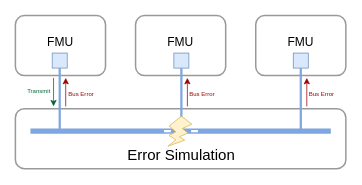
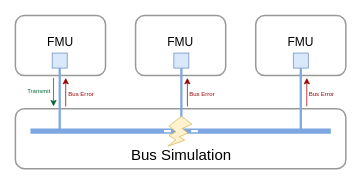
  <mxCell id="0" />
  <mxCell id="1" parent="0" />
  <mxCell id="2" value="" style="rounded=1;whiteSpace=wrap;html=1;strokeColor=#999999;strokeWidth=2;" parent="1" vertex="1"><mxGeometry x="20" y="20" width="120" height="80" as="geometry" /></mxCell>
  <mxCell id="3" value="" style="rounded=1;whiteSpace=wrap;html=1;strokeColor=#999999;strokeWidth=2;" parent="1" vertex="1"><mxGeometry x="180" y="20" width="120" height="80" as="geometry" /></mxCell>
  <mxCell id="4" value="" style="rounded=0;whiteSpace=wrap;html=1;fillColor=#dae8fc;strokeColor=#6c8ebf;" parent="1" vertex="1"><mxGeometry x="69" y="70" width="20" height="20" as="geometry" /></mxCell>
  <mxCell id="5" value="" style="rounded=0;whiteSpace=wrap;html=1;fillColor=#dae8fc;strokeColor=#6c8ebf;" parent="1" vertex="1"><mxGeometry x="231" y="70" width="20" height="20" as="geometry" /></mxCell>
  <mxCell id="6" value="&lt;div style=&quot;font-size: 16px;&quot;&gt;&lt;font style=&quot;font-size: 16px;&quot;&gt;FMU&lt;/font&gt;&lt;/div&gt;" style="text;html=1;strokeColor=none;fillColor=none;align=center;verticalAlign=middle;whiteSpace=wrap;rounded=0;fontSize=20;" parent="1" vertex="1"><mxGeometry x="50" y="40" width="60" height="30" as="geometry" /></mxCell>
  <mxCell id="7" value="&lt;div style=&quot;font-size: 16px;&quot;&gt;&lt;font style=&quot;font-size: 16px;&quot;&gt;FMU&lt;/font&gt;&lt;/div&gt;" style="text;html=1;strokeColor=none;fillColor=none;align=center;verticalAlign=middle;whiteSpace=wrap;rounded=0;fontSize=20;" parent="1" vertex="1"><mxGeometry x="210" y="40" width="60" height="30" as="geometry" /></mxCell>
  <mxCell id="8" value="" style="rounded=1;whiteSpace=wrap;html=1;strokeColor=#999999;strokeWidth=2;" parent="1" vertex="1"><mxGeometry x="20" y="144" width="440" height="80" as="geometry" /></mxCell>
  <mxCell id="9" value="" style="endArrow=none;html=1;fontSize=20;fillColor=#b1ddf0;strokeColor=#7EA6E0;rounded=0;strokeWidth=7;movable=1;resizable=1;rotatable=1;deletable=1;editable=1;connectable=1;" parent="1" edge="1"><mxGeometry width="50" height="50" relative="1" as="geometry"><mxPoint x="440" y="174" as="sourcePoint" /><mxPoint x="40" y="174" as="targetPoint" /><Array as="points"><mxPoint x="270" y="174" /><mxPoint x="90" y="174" /></Array></mxGeometry></mxCell>
  <mxCell id="10" value="" style="endArrow=none;html=1;rounded=0;entryX=0.5;entryY=1;entryDx=0;entryDy=0;strokeWidth=3;strokeColor=#7EA6E0;" parent="1" target="4" edge="1"><mxGeometry width="50" height="50" relative="1" as="geometry"><mxPoint x="79" y="174" as="sourcePoint" /><mxPoint x="58.5" y="124" as="targetPoint" /></mxGeometry></mxCell>
  <mxCell id="11" value="" style="endArrow=none;html=1;rounded=0;entryX=0.5;entryY=1;entryDx=0;entryDy=0;strokeWidth=3;strokeColor=#7EA6E0;" parent="1" target="5" edge="1"><mxGeometry width="50" height="50" relative="1" as="geometry"><mxPoint x="241" y="174" as="sourcePoint" /><mxPoint x="260.66" y="114" as="targetPoint" /></mxGeometry></mxCell>
- <mxCell id="12" value="&lt;font style=&quot;font-size: 20px;&quot;&gt;Error Simulation&lt;/font&gt;" style="text;html=1;strokeColor=none;fillColor=none;align=center;verticalAlign=middle;whiteSpace=wrap;rounded=0;movable=1;resizable=1;rotatable=1;deletable=1;editable=1;connectable=1;fontSize=20;" parent="1" vertex="1"><mxGeometry x="41" y="190" width="400" height="30" as="geometry" /></mxCell>
+ <mxCell id="12" value="&lt;font style=&quot;font-size: 20px;&quot;&gt;Bus Simulation&lt;/font&gt;" style="text;html=1;strokeColor=none;fillColor=none;align=center;verticalAlign=middle;whiteSpace=wrap;rounded=0;movable=1;resizable=1;rotatable=1;deletable=1;editable=1;connectable=1;fontSize=20;" parent="1" vertex="1"><mxGeometry x="41" y="190" width="400" height="30" as="geometry" /></mxCell>
  <mxCell id="13" value="" style="endArrow=none;html=1;rounded=0;strokeColor=#FFFFFF;strokeWidth=3;fontSize=16;dashed=1;" parent="1" edge="1"><mxGeometry width="50" height="50" relative="1" as="geometry"><mxPoint x="218" y="174" as="sourcePoint" /><mxPoint x="263" y="174" as="targetPoint" /></mxGeometry></mxCell>
  <mxCell id="14" value="" style="rounded=1;whiteSpace=wrap;html=1;strokeColor=#999999;strokeWidth=2;" parent="1" vertex="1"><mxGeometry x="340" y="20" width="120" height="80" as="geometry" /></mxCell>
  <mxCell id="15" value="" style="rounded=0;whiteSpace=wrap;html=1;fillColor=#dae8fc;strokeColor=#6c8ebf;" parent="1" vertex="1"><mxGeometry x="390" y="70" width="20" height="20" as="geometry" /></mxCell>
  <mxCell id="16" value="&lt;div style=&quot;font-size: 16px;&quot;&gt;&lt;font style=&quot;font-size: 16px;&quot;&gt;FMU&lt;/font&gt;&lt;/div&gt;" style="text;html=1;strokeColor=none;fillColor=none;align=center;verticalAlign=middle;whiteSpace=wrap;rounded=0;fontSize=20;" parent="1" vertex="1"><mxGeometry x="370" y="40" width="60" height="30" as="geometry" /></mxCell>
  <mxCell id="17" value="" style="endArrow=none;html=1;rounded=0;entryX=0.5;entryY=1;entryDx=0;entryDy=0;strokeWidth=3;strokeColor=#7EA6E0;" parent="1" target="15" edge="1"><mxGeometry width="50" height="50" relative="1" as="geometry"><mxPoint x="400" y="174" as="sourcePoint" /><mxPoint x="419.66" y="114" as="targetPoint" /></mxGeometry></mxCell>
  <mxCell id="18" value="" style="endArrow=classic;html=1;rounded=0;fontSize=8;endSize=6;strokeColor=#006633;" parent="1" edge="1"><mxGeometry width="50" height="50" relative="1" as="geometry"><mxPoint x="70.81" y="103" as="sourcePoint" /><mxPoint x="70.81" y="141" as="targetPoint" /></mxGeometry></mxCell>
  <mxCell id="19" value="Transmit" style="text;html=1;strokeColor=none;fillColor=none;align=right;verticalAlign=middle;whiteSpace=wrap;rounded=0;fontSize=8;fontColor=#006633;" parent="1" vertex="1"><mxGeometry x="29" y="116" width="40" height="10" as="geometry" /></mxCell>
  <mxCell id="20" value="" style="endArrow=none;html=1;rounded=0;fontSize=8;endSize=6;startArrow=classic;startFill=1;endFill=0;fillColor=#f8cecc;strokeColor=#990000;" parent="1" edge="1"><mxGeometry width="50" height="50" relative="1" as="geometry"><mxPoint x="249" y="103" as="sourcePoint" /><mxPoint x="249" y="141" as="targetPoint" /></mxGeometry></mxCell>
  <mxCell id="21" value="Bus Error" style="text;html=1;strokeColor=none;fillColor=none;align=left;verticalAlign=middle;whiteSpace=wrap;rounded=0;fontSize=8;fontColor=#990000;" parent="1" vertex="1"><mxGeometry x="250" y="119" width="90" height="10" as="geometry" /></mxCell>
  <mxCell id="22" value="" style="endArrow=none;html=1;rounded=0;fontSize=8;endSize=6;startArrow=classic;startFill=1;endFill=0;fillColor=#f8cecc;strokeColor=#990000;" parent="1" edge="1"><mxGeometry width="50" height="50" relative="1" as="geometry"><mxPoint x="408" y="103" as="sourcePoint" /><mxPoint x="408" y="141" as="targetPoint" /></mxGeometry></mxCell>
  <mxCell id="23" value="" style="endArrow=none;html=1;rounded=0;fontSize=8;endSize=6;startArrow=classic;startFill=1;endFill=0;fillColor=#f8cecc;strokeColor=#990000;" parent="1" edge="1"><mxGeometry width="50" height="50" relative="1" as="geometry"><mxPoint x="87" y="103" as="sourcePoint" /><mxPoint x="87" y="141" as="targetPoint" /></mxGeometry></mxCell>
  <mxCell id="24" value="" style="verticalLabelPosition=bottom;verticalAlign=top;html=1;shape=mxgraph.basic.flash;fontSize=8;fillColor=#fff2cc;strokeColor=#d6b656;" parent="1" vertex="1"><mxGeometry x="223" y="154" width="32" height="40" as="geometry" /></mxCell>
  <mxCell id="25" value="Bus Error" style="text;html=1;strokeColor=none;fillColor=none;align=left;verticalAlign=middle;whiteSpace=wrap;rounded=0;fontSize=8;fontColor=#990000;" parent="1" vertex="1"><mxGeometry x="409" y="119" width="41" height="10" as="geometry" /></mxCell>
  <mxCell id="26" value="Bus Error" style="text;html=1;strokeColor=none;fillColor=none;align=left;verticalAlign=middle;whiteSpace=wrap;rounded=0;fontSize=8;fontColor=#990000;" parent="1" vertex="1"><mxGeometry x="89" y="119" width="90" height="10" as="geometry" /></mxCell>
